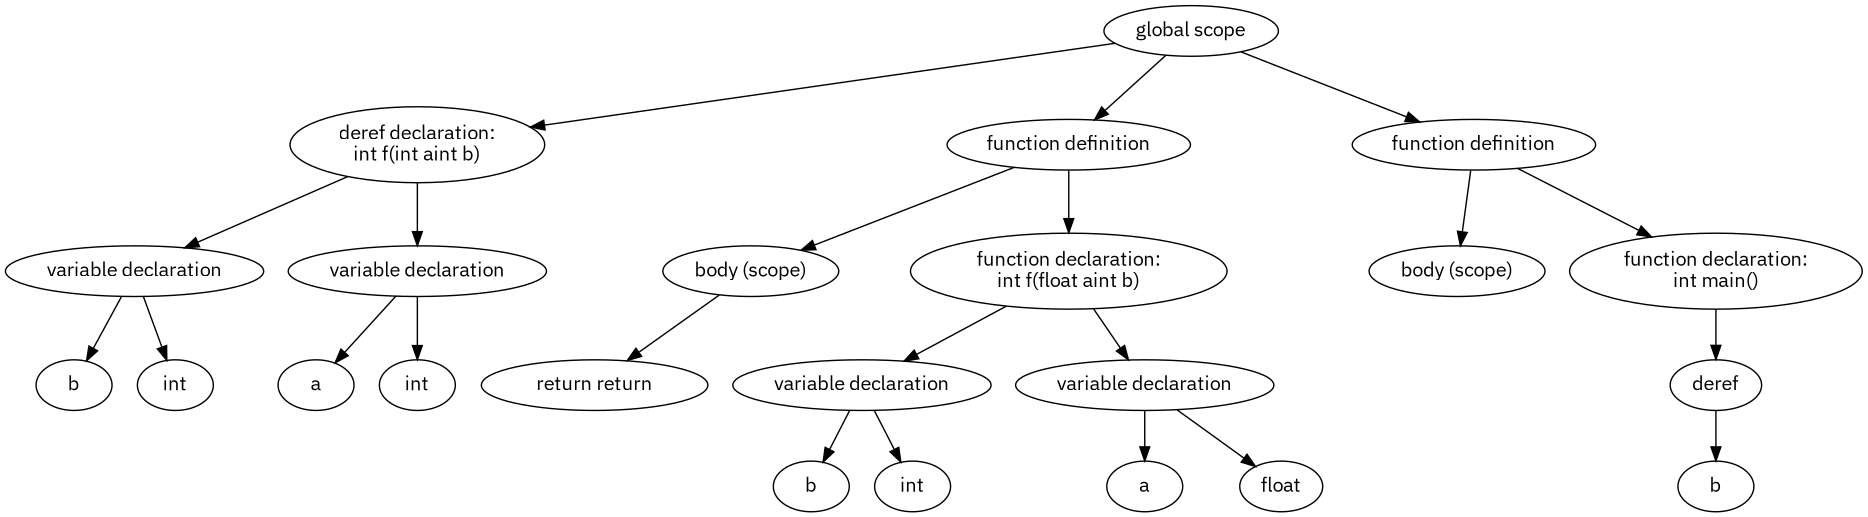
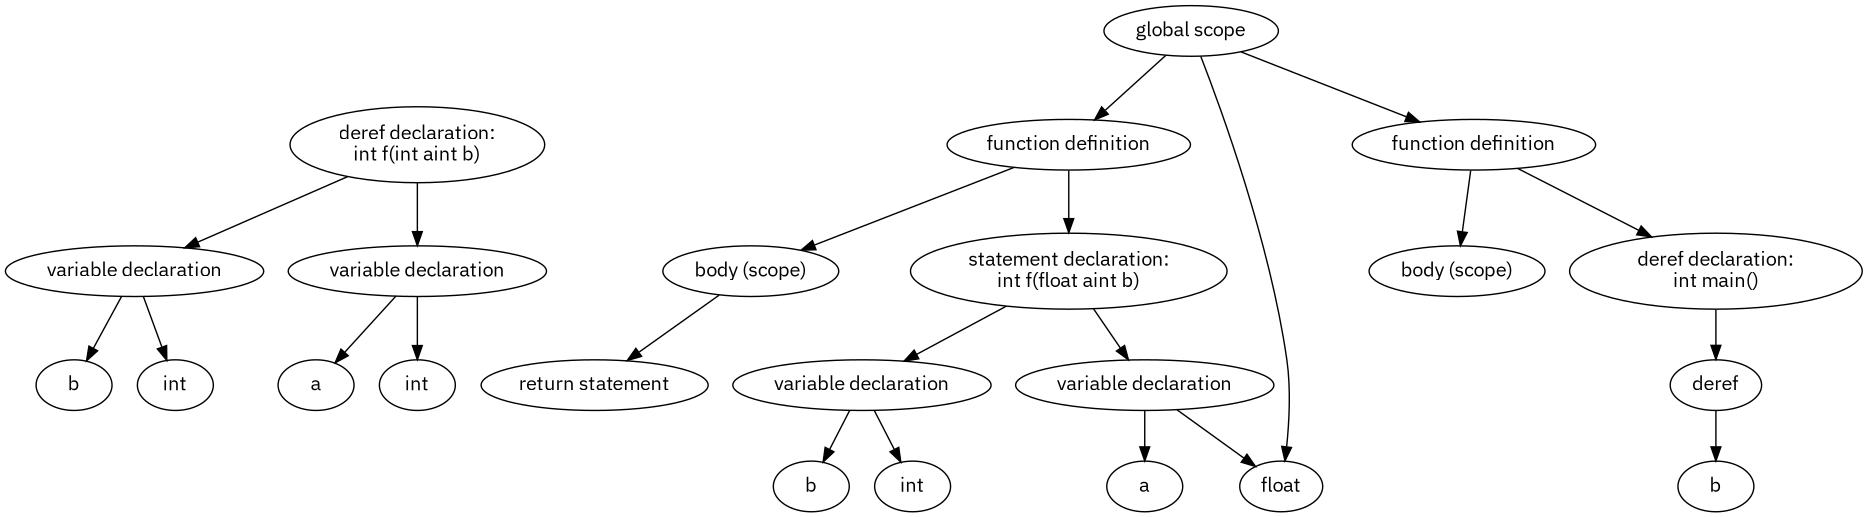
  digraph {
    fontname="IBM Plex Sans"
    node [fontname="IBM Plex Sans"]
    edge [fontname="IBM Plex Sans"]
    n1 [label=int]
    n2 [label="variable declaration"]
    n3 [label=a]
    n4 [label="deref declaration:\nint f(int aint b)"]
    n5 [label="variable declaration"]
    n6 [label=int]
    n7 [label=b]
    n8 [label="global scope"]
    n9 [label="function definition"]
    n10 [label="function definition"]
-   n11 [label="function declaration:\nint f(float aint b)"]
+   n11 [label="statement declaration:\nint f(float aint b)"]
    n12 [label="body (scope)"]
-   n13 [label="function declaration:\nint main()"]
+   n13 [label="deref declaration:\nint main()"]
    n14 [label="body (scope)"]
    n15 [label=float]
    n16 [label="variable declaration"]
    n17 [label=a]
    n18 [label="variable declaration"]
    n19 [label=int]
    n20 [label=b]
-   n21 [label="return return"]
+   n21 [label="return statement"]
    n22 [label=b]
    n23 [label=deref]
    n2 -> n1
    n2 -> n3
    n4 -> n2
    n4 -> n5
    n5 -> n6
    n5 -> n7
-   n8 -> n4
+   n8 -> n15
    n8 -> n9
    n8 -> n10
    n9 -> n11
    n9 -> n12
    n10 -> n13
    n10 -> n14
    n11 -> n16
    n11 -> n18
    n12 -> n21
    n13 -> n23
    n16 -> n15
    n16 -> n17
    n18 -> n19
    n18 -> n20
    n23 -> n22
  }
